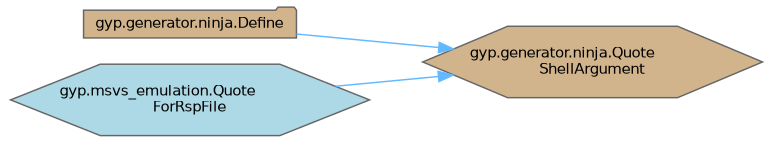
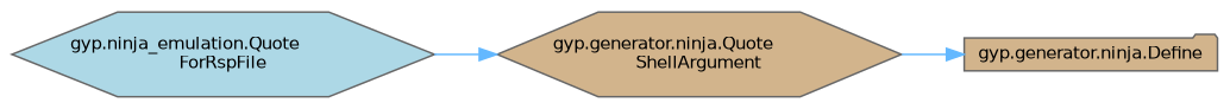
  digraph {
    rankdir=LR
    node [color=grey40 fillcolor=tan fontname=Helvetica fontsize=10 shape=hexagon style=filled]
    edge [color=steelblue1 fontname=Helvetica fontsize=10 labelfontname=Helvetica labelfontsize=10 style=solid]
    n1 [color=gray40 fontcolor=black height=0.2 label="gyp.generator.ninja.Define" shape=folder width=0.4]
    n2 [height=0.2 label="gyp.generator.ninja.Quote\lShellArgument" width=0.4]
-   n3 [fillcolor=lightblue height=0.2 label="gyp.msvs_emulation.Quote\lForRspFile" width=0.4]
-   n1 -> n2
+   n3 [fillcolor=lightblue height=0.2 label="gyp.ninja_emulation.Quote\lForRspFile" width=0.4]
+   n2 -> n1
    n3 -> n2
  }
